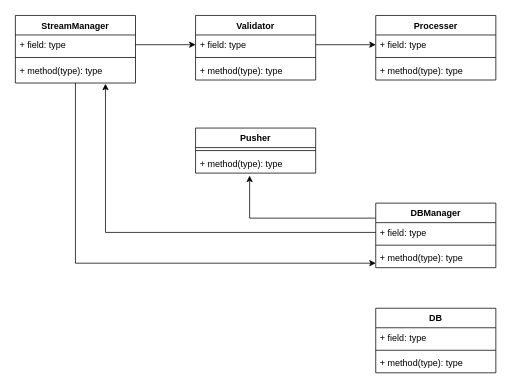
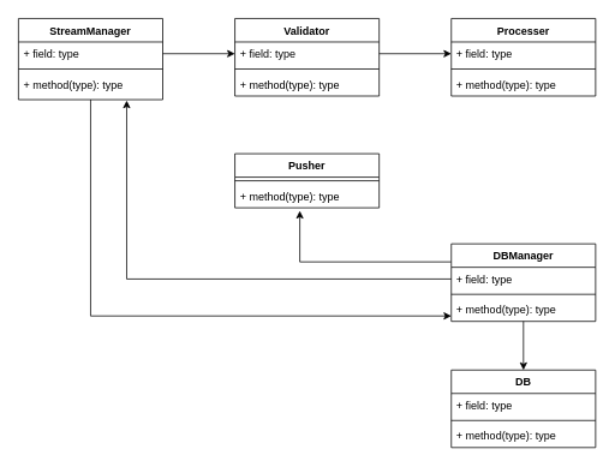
  <mxCell id="0" />
  <mxCell id="1" parent="0" />
+ <mxCell id="2" style="edgeStyle=orthogonalEdgeStyle;rounded=0;orthogonalLoop=1;jettySize=auto;html=1;entryX=0.5;entryY=0;entryDx=0;entryDy=0;" edge="1" parent="1" source="4" target="20"><mxGeometry relative="1" as="geometry" /></mxCell>
  <mxCell id="3" style="edgeStyle=orthogonalEdgeStyle;rounded=0;orthogonalLoop=1;jettySize=auto;html=1;entryX=0.45;entryY=1.128;entryDx=0;entryDy=0;entryPerimeter=0;" edge="1" parent="1" source="4" target="19"><mxGeometry relative="1" as="geometry"><Array as="points"><mxPoint x="332" y="290" /></Array></mxGeometry></mxCell>
  <mxCell id="4" value="DBManager&#10;" style="swimlane;fontStyle=1;align=center;verticalAlign=top;childLayout=stackLayout;horizontal=1;startSize=26;horizontalStack=0;resizeParent=1;resizeParentMax=0;resizeLast=0;collapsible=1;marginBottom=0;" vertex="1" parent="1"><mxGeometry x="500" y="270" width="160" height="86" as="geometry" /></mxCell>
  <mxCell id="5" value="+ field: type" style="text;strokeColor=none;fillColor=none;align=left;verticalAlign=top;spacingLeft=4;spacingRight=4;overflow=hidden;rotatable=0;points=[[0,0.5],[1,0.5]];portConstraint=eastwest;" vertex="1" parent="4"><mxGeometry y="26" width="160" height="26" as="geometry" /></mxCell>
  <mxCell id="6" value="" style="line;strokeWidth=1;fillColor=none;align=left;verticalAlign=middle;spacingTop=-1;spacingLeft=3;spacingRight=3;rotatable=0;labelPosition=right;points=[];portConstraint=eastwest;" vertex="1" parent="4"><mxGeometry y="52" width="160" height="8" as="geometry" /></mxCell>
  <mxCell id="7" value="+ method(type): type" style="text;strokeColor=none;fillColor=none;align=left;verticalAlign=top;spacingLeft=4;spacingRight=4;overflow=hidden;rotatable=0;points=[[0,0.5],[1,0.5]];portConstraint=eastwest;" vertex="1" parent="4"><mxGeometry y="60" width="160" height="26" as="geometry" /></mxCell>
  <mxCell id="8" style="edgeStyle=orthogonalEdgeStyle;rounded=0;orthogonalLoop=1;jettySize=auto;html=1;" edge="1" parent="1" source="9"><mxGeometry relative="1" as="geometry"><mxPoint x="500" y="350" as="targetPoint" /><Array as="points"><mxPoint x="100" y="350" /><mxPoint x="500" y="350" /></Array></mxGeometry></mxCell>
  <mxCell id="9" value="StreamManager" style="swimlane;fontStyle=1;align=center;verticalAlign=top;childLayout=stackLayout;horizontal=1;startSize=26;horizontalStack=0;resizeParent=1;resizeParentMax=0;resizeLast=0;collapsible=1;marginBottom=0;" vertex="1" parent="1"><mxGeometry x="20" y="20" width="160" height="90" as="geometry" /></mxCell>
  <mxCell id="10" value="+ field: type" style="text;strokeColor=none;fillColor=none;align=left;verticalAlign=top;spacingLeft=4;spacingRight=4;overflow=hidden;rotatable=0;points=[[0,0.5],[1,0.5]];portConstraint=eastwest;" vertex="1" parent="9"><mxGeometry y="26" width="160" height="26" as="geometry" /></mxCell>
  <mxCell id="11" value="" style="line;strokeWidth=1;fillColor=none;align=left;verticalAlign=middle;spacingTop=-1;spacingLeft=3;spacingRight=3;rotatable=0;labelPosition=right;points=[];portConstraint=eastwest;" vertex="1" parent="9"><mxGeometry y="52" width="160" height="8" as="geometry" /></mxCell>
  <mxCell id="12" value="+ method(type): type" style="text;strokeColor=none;fillColor=none;align=left;verticalAlign=top;spacingLeft=4;spacingRight=4;overflow=hidden;rotatable=0;points=[[0,0.5],[1,0.5]];portConstraint=eastwest;" vertex="1" parent="9"><mxGeometry y="60" width="160" height="30" as="geometry" /></mxCell>
  <mxCell id="13" value="Validator" style="swimlane;fontStyle=1;align=center;verticalAlign=top;childLayout=stackLayout;horizontal=1;startSize=26;horizontalStack=0;resizeParent=1;resizeParentMax=0;resizeLast=0;collapsible=1;marginBottom=0;" vertex="1" parent="1"><mxGeometry x="260" y="20" width="160" height="86" as="geometry" /></mxCell>
  <mxCell id="14" value="+ field: type" style="text;strokeColor=none;fillColor=none;align=left;verticalAlign=top;spacingLeft=4;spacingRight=4;overflow=hidden;rotatable=0;points=[[0,0.5],[1,0.5]];portConstraint=eastwest;" vertex="1" parent="13"><mxGeometry y="26" width="160" height="26" as="geometry" /></mxCell>
  <mxCell id="15" value="" style="line;strokeWidth=1;fillColor=none;align=left;verticalAlign=middle;spacingTop=-1;spacingLeft=3;spacingRight=3;rotatable=0;labelPosition=right;points=[];portConstraint=eastwest;" vertex="1" parent="13"><mxGeometry y="52" width="160" height="8" as="geometry" /></mxCell>
  <mxCell id="16" value="+ method(type): type" style="text;strokeColor=none;fillColor=none;align=left;verticalAlign=top;spacingLeft=4;spacingRight=4;overflow=hidden;rotatable=0;points=[[0,0.5],[1,0.5]];portConstraint=eastwest;" vertex="1" parent="13"><mxGeometry y="60" width="160" height="26" as="geometry" /></mxCell>
  <mxCell id="17" value="Pusher" style="swimlane;fontStyle=1;align=center;verticalAlign=top;childLayout=stackLayout;horizontal=1;startSize=26;horizontalStack=0;resizeParent=1;resizeParentMax=0;resizeLast=0;collapsible=1;marginBottom=0;" vertex="1" parent="1"><mxGeometry x="260" y="170" width="160" height="60" as="geometry" /></mxCell>
  <mxCell id="18" value="" style="line;strokeWidth=1;fillColor=none;align=left;verticalAlign=middle;spacingTop=-1;spacingLeft=3;spacingRight=3;rotatable=0;labelPosition=right;points=[];portConstraint=eastwest;" vertex="1" parent="17"><mxGeometry y="26" width="160" height="8" as="geometry" /></mxCell>
  <mxCell id="19" value="+ method(type): type" style="text;strokeColor=none;fillColor=none;align=left;verticalAlign=top;spacingLeft=4;spacingRight=4;overflow=hidden;rotatable=0;points=[[0,0.5],[1,0.5]];portConstraint=eastwest;" vertex="1" parent="17"><mxGeometry y="34" width="160" height="26" as="geometry" /></mxCell>
  <mxCell id="20" value="DB" style="swimlane;fontStyle=1;align=center;verticalAlign=top;childLayout=stackLayout;horizontal=1;startSize=26;horizontalStack=0;resizeParent=1;resizeParentMax=0;resizeLast=0;collapsible=1;marginBottom=0;" vertex="1" parent="1"><mxGeometry x="500" y="410" width="160" height="86" as="geometry" /></mxCell>
  <mxCell id="21" value="+ field: type" style="text;strokeColor=none;fillColor=none;align=left;verticalAlign=top;spacingLeft=4;spacingRight=4;overflow=hidden;rotatable=0;points=[[0,0.5],[1,0.5]];portConstraint=eastwest;" vertex="1" parent="20"><mxGeometry y="26" width="160" height="26" as="geometry" /></mxCell>
  <mxCell id="22" value="" style="line;strokeWidth=1;fillColor=none;align=left;verticalAlign=middle;spacingTop=-1;spacingLeft=3;spacingRight=3;rotatable=0;labelPosition=right;points=[];portConstraint=eastwest;" vertex="1" parent="20"><mxGeometry y="52" width="160" height="8" as="geometry" /></mxCell>
  <mxCell id="23" value="+ method(type): type" style="text;strokeColor=none;fillColor=none;align=left;verticalAlign=top;spacingLeft=4;spacingRight=4;overflow=hidden;rotatable=0;points=[[0,0.5],[1,0.5]];portConstraint=eastwest;" vertex="1" parent="20"><mxGeometry y="60" width="160" height="26" as="geometry" /></mxCell>
  <mxCell id="24" value="Processer" style="swimlane;fontStyle=1;align=center;verticalAlign=top;childLayout=stackLayout;horizontal=1;startSize=26;horizontalStack=0;resizeParent=1;resizeParentMax=0;resizeLast=0;collapsible=1;marginBottom=0;" vertex="1" parent="1"><mxGeometry x="500" y="20" width="160" height="86" as="geometry" /></mxCell>
  <mxCell id="25" value="+ field: type" style="text;strokeColor=none;fillColor=none;align=left;verticalAlign=top;spacingLeft=4;spacingRight=4;overflow=hidden;rotatable=0;points=[[0,0.5],[1,0.5]];portConstraint=eastwest;" vertex="1" parent="24"><mxGeometry y="26" width="160" height="26" as="geometry" /></mxCell>
  <mxCell id="26" value="" style="line;strokeWidth=1;fillColor=none;align=left;verticalAlign=middle;spacingTop=-1;spacingLeft=3;spacingRight=3;rotatable=0;labelPosition=right;points=[];portConstraint=eastwest;" vertex="1" parent="24"><mxGeometry y="52" width="160" height="8" as="geometry" /></mxCell>
  <mxCell id="27" value="+ method(type): type" style="text;strokeColor=none;fillColor=none;align=left;verticalAlign=top;spacingLeft=4;spacingRight=4;overflow=hidden;rotatable=0;points=[[0,0.5],[1,0.5]];portConstraint=eastwest;" vertex="1" parent="24"><mxGeometry y="60" width="160" height="26" as="geometry" /></mxCell>
  <mxCell id="28" style="edgeStyle=orthogonalEdgeStyle;rounded=0;orthogonalLoop=1;jettySize=auto;html=1;" edge="1" parent="1" source="5"><mxGeometry relative="1" as="geometry"><mxPoint x="140" y="111" as="targetPoint" /><Array as="points"><mxPoint x="140" y="309" /><mxPoint x="140" y="111" /></Array></mxGeometry></mxCell>
  <mxCell id="29" style="edgeStyle=orthogonalEdgeStyle;rounded=0;orthogonalLoop=1;jettySize=auto;html=1;entryX=0;entryY=0.5;entryDx=0;entryDy=0;" edge="1" parent="1" source="10" target="14"><mxGeometry relative="1" as="geometry" /></mxCell>
  <mxCell id="30" style="edgeStyle=orthogonalEdgeStyle;rounded=0;orthogonalLoop=1;jettySize=auto;html=1;" edge="1" parent="1" source="14" target="25"><mxGeometry relative="1" as="geometry" /></mxCell>
